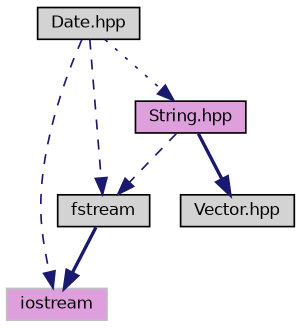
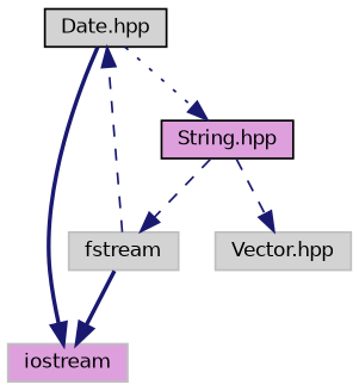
  digraph {
    node [color=black fillcolor=lightgrey fontname=Helvetica fontsize=10 shape=record style=filled]
    edge [color=midnightblue fontname=Helvetica fontsize=10 labelfontname=Helvetica labelfontsize=10 style=dashed]
    n1 [fontcolor=black height=0.2 label="Date.hpp" width=0.4]
    n2 [color=grey75 fillcolor=plum height=0.2 label=iostream width=0.4]
-   n3 [height=0.2 label=fstream width=0.4]
+   n3 [color=grey75 height=0.2 label=fstream width=0.4]
    n4 [fillcolor=plum height=0.2 label="String.hpp" width=0.4]
-   n5 [height=0.2 label="Vector.hpp" width=0.4]
-   n1 -> n2
-   n1 -> n3
+   n5 [color=grey75 height=0.2 label="Vector.hpp" width=0.4]
+   n1 -> n2 [style=bold]
+   n3 -> n1
    n1 -> n4 [style=dotted]
    n3 -> n2 [style=bold]
    n4 -> n3
-   n4 -> n5 [style=bold]
+   n4 -> n5
  }
